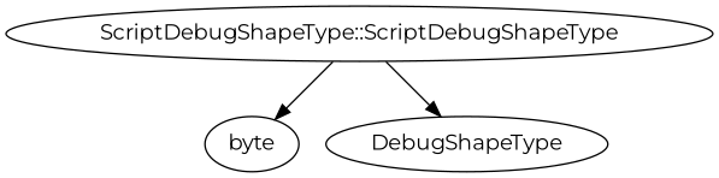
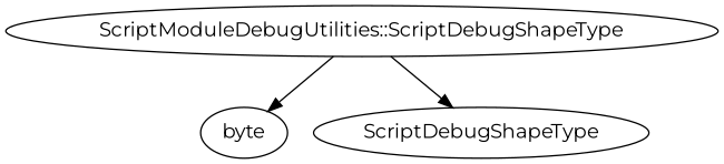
  digraph {
    fontname=Montserrat
    rankdir=TB
    node [fontname=Montserrat]
    edge [fontname=Montserrat]
    n1 [label=byte]
-   n2 [label="ScriptDebugShapeType::ScriptDebugShapeType"]
-   n3 [label=DebugShapeType]
+   n2 [label="ScriptModuleDebugUtilities::ScriptDebugShapeType"]
+   n3 [label=ScriptDebugShapeType]
    subgraph sub_1 {
      rank=max
      n1
    }
    n2 -> n1
    n2 -> n3
  }
